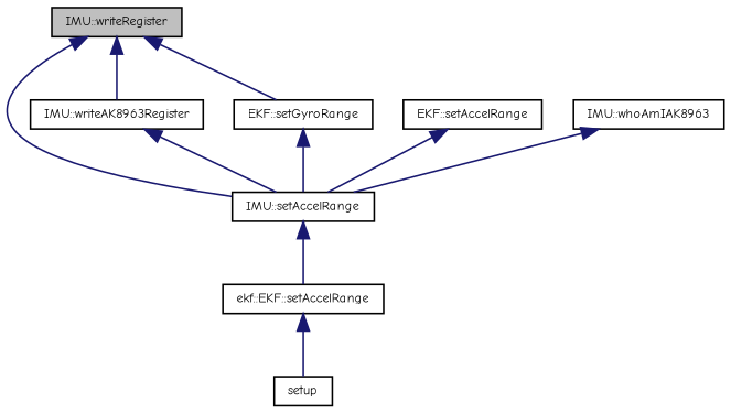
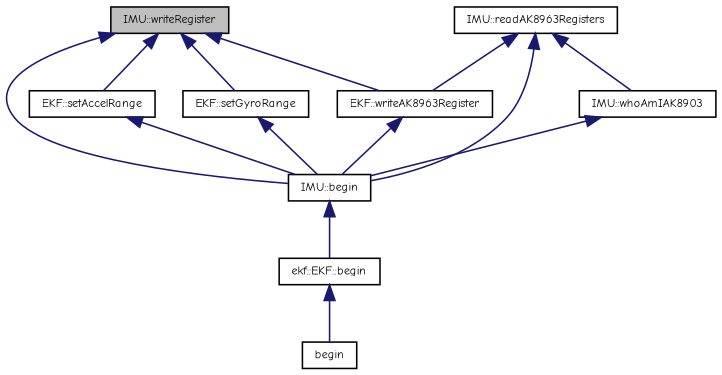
  digraph {
    fontname="Comic Neue"
    rankdir=TB
    node [color=black fontname="Comic Neue" fontsize=8 shape=record]
    edge [color=midnightblue dir=back fontname="Comic Neue" fontsize=8 labelfontname=DejaVuSansMono labelfontsize=8 style=solid]
    n1 [fillcolor=grey75 fontcolor=black height=0.2 label="IMU::writeRegister" style=filled width=0.4]
-   n2 [height=0.2 label="IMU::setAccelRange" width=0.4]
-   n3 [height=0.2 label="IMU::writeAK8963Register" width=0.4]
+   n2 [height=0.2 label="IMU::begin" width=0.4]
+   n3 [height=0.2 label="EKF::writeAK8963Register" width=0.4]
    n4 [height=0.2 label="EKF::setAccelRange" width=0.4]
    n5 [height=0.2 label="EKF::setGyroRange" width=0.4]
-   n6 [height=0.2 label="ekf::EKF::setAccelRange" width=0.4]
-   n8 [height=0.2 label="IMU::whoAmIAK8963" width=0.4]
-   n9 [height=0.2 label=setup width=0.4]
+   n6 [height=0.2 label="ekf::EKF::begin" width=0.4]
+   n7 [height=0.2 label="IMU::readAK8963Registers" width=0.4]
+   n8 [height=0.2 label="IMU::whoAmIAK8903" width=0.4]
+   n9 [height=0.2 label=begin width=0.4]
    n1 -> n2
    n1 -> n3
+   n1 -> n4
    n1 -> n5
    n2 -> n6
    n3 -> n2
    n4 -> n2
    n5 -> n2
    n6 -> n9
+   n7 -> n2
+   n7 -> n3
+   n7 -> n8
    n8 -> n2
  }
